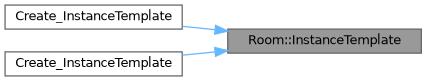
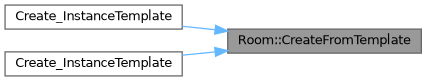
  digraph {
    rankdir=RL
    node [color=grey40 fillcolor=white fontname=Helvetica fontsize=10 shape=box style=filled]
    edge [color=steelblue1 dir=back fontname=Helvetica fontsize=10 labelfontname=Helvetica labelfontsize=10 style=solid]
-   n1 [color=gray40 fillcolor=grey60 fontcolor=black height=0.2 label="Room::InstanceTemplate" width=0.4]
+   n1 [color=gray40 fillcolor=grey60 fontcolor=black height=0.2 label="Room::CreateFromTemplate" width=0.4]
    n2 [height=0.2 label=Create_InstanceTemplate width=0.4]
    n3 [height=0.2 label=Create_InstanceTemplate width=0.4]
    n1 -> n2
    n1 -> n3
  }
